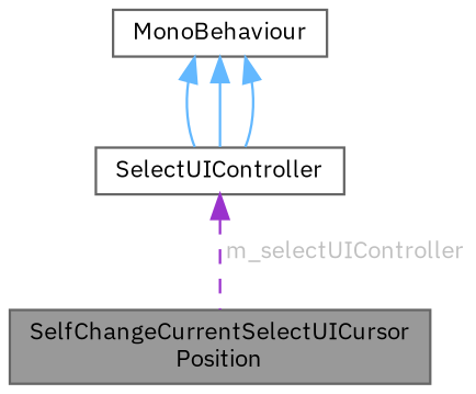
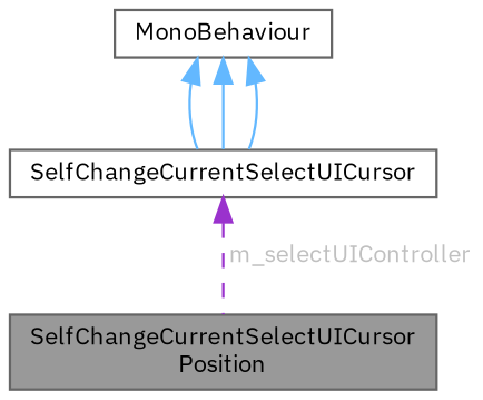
  digraph {
    fontname="IBM Plex Sans"
    node [color=gray40 fillcolor=white fontname="IBM Plex Sans" fontsize=10 shape=box style=filled]
    edge [color=steelblue1 dir=back fontname="IBM Plex Sans" fontsize=10 labelfontname=Helvetica labelfontsize=10 style=solid]
    n1 [fillcolor=grey60 fontcolor=black height=0.2 label="SelfChangeCurrentSelectUICursor\lPosition" width=0.4]
    n2 [height=0.2 label=MonoBehaviour width=0.4]
-   n3 [height=0.2 label=SelectUIController width=0.4]
+   n3 [height=0.2 label=SelfChangeCurrentSelectUICursor width=0.4]
    n2 -> n3
    n2 -> n3
    n2 -> n3
    n3 -> n1 [color=darkorchid3 fontcolor=grey label=" m_selectUIController" style=dashed]
  }
